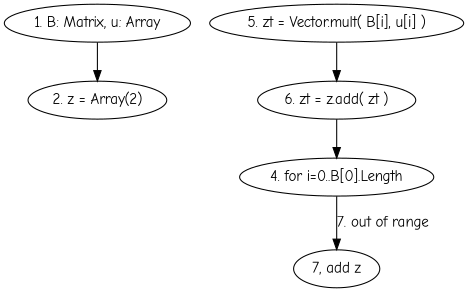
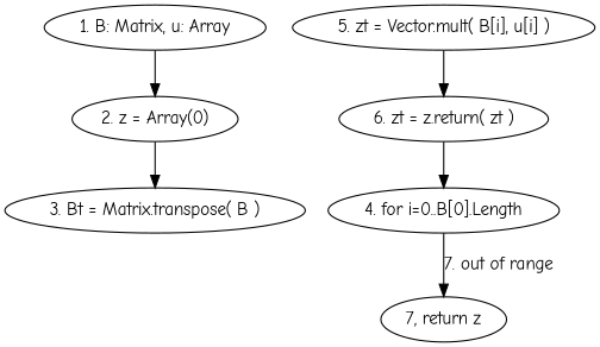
  digraph {
    fontname="Comic Neue"
    node [fontname="Comic Neue"]
    edge [fontname="Comic Neue"]
    n1 [label="1. B: Matrix, u: Array"]
-   n2 [label="2. z = Array(2)"]
+   n2 [label="2. z = Array(0)"]
+   n3 [label="3. Bt = Matrix.transpose( B )"]
    n4 [label="4. for i=0..B[0].Length"]
-   n5 [label="7, add z"]
+   n5 [label="7, return z"]
    n6 [label="5. zt = Vector.mult( B[i], u[i] )"]
-   n7 [label="6. zt = z.add( zt )"]
+   n7 [label="6. zt = z.return( zt )"]
    n1 -> n2
+   n2 -> n3
    n4 -> n5 [label="7. out of range"]
    n6 -> n7
    n7 -> n4
  }
